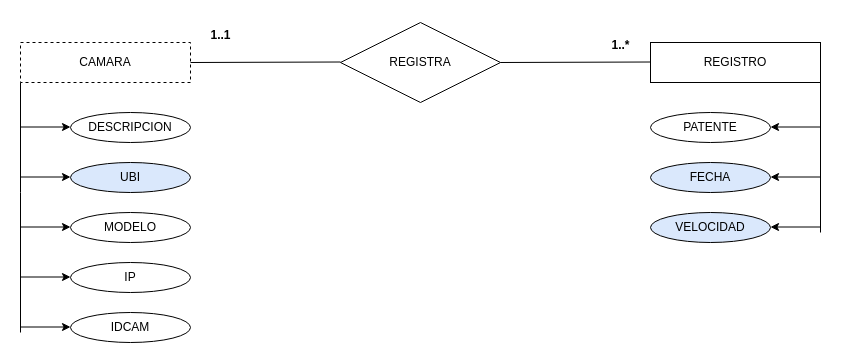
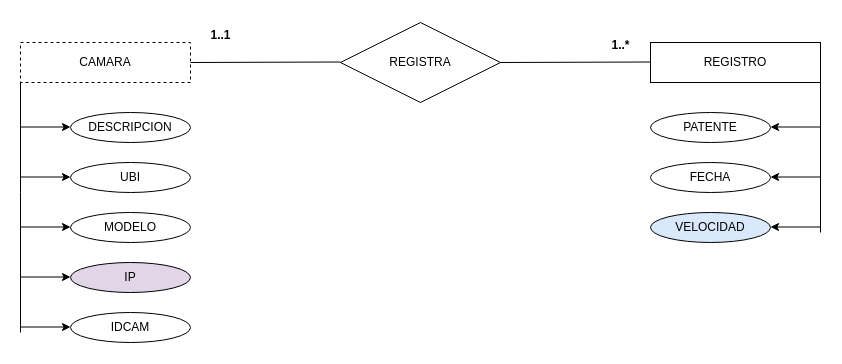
  <mxCell id="0" />
  <mxCell id="1" parent="0" />
  <mxCell id="2" value="REGISTRA" style="rhombus;whiteSpace=wrap;html=1;" vertex="1" parent="1"><mxGeometry x="340" y="22" width="160" height="80" as="geometry" /></mxCell>
  <mxCell id="3" value="CAMARA" style="rounded=0;whiteSpace=wrap;html=1;dashed=1;" vertex="1" parent="1"><mxGeometry x="20" y="42" width="170" height="40" as="geometry" /></mxCell>
  <mxCell id="4" value="REGISTRO" style="rounded=0;whiteSpace=wrap;html=1;" vertex="1" parent="1"><mxGeometry x="650" y="42" width="170" height="40" as="geometry" /></mxCell>
  <mxCell id="5" value="DESCRIPCION" style="ellipse;whiteSpace=wrap;html=1;" vertex="1" parent="1"><mxGeometry x="70" y="112" width="120" height="30" as="geometry" /></mxCell>
- <mxCell id="6" value="UBI" style="ellipse;whiteSpace=wrap;html=1;fillColor=#dae8fc;" vertex="1" parent="1"><mxGeometry x="70" y="162" width="120" height="30" as="geometry" /></mxCell>
- <mxCell id="7" value="IP" style="ellipse;whiteSpace=wrap;html=1;" vertex="1" parent="1"><mxGeometry x="70" y="262" width="120" height="30" as="geometry" /></mxCell>
+ <mxCell id="6" value="UBI" style="ellipse;whiteSpace=wrap;html=1;" vertex="1" parent="1"><mxGeometry x="70" y="162" width="120" height="30" as="geometry" /></mxCell>
+ <mxCell id="7" value="IP" style="ellipse;whiteSpace=wrap;html=1;fillColor=#e1d5e7;" vertex="1" parent="1"><mxGeometry x="70" y="262" width="120" height="30" as="geometry" /></mxCell>
  <mxCell id="8" value="MODELO" style="ellipse;whiteSpace=wrap;html=1;" vertex="1" parent="1"><mxGeometry x="70" y="212" width="120" height="30" as="geometry" /></mxCell>
  <mxCell id="9" value="IDCAM" style="ellipse;whiteSpace=wrap;html=1;" vertex="1" parent="1"><mxGeometry x="70" y="312" width="120" height="30" as="geometry" /></mxCell>
  <mxCell id="10" value="" style="endArrow=none;html=1;rounded=0;entryX=0;entryY=1;entryDx=0;entryDy=0;" edge="1" parent="1" target="3"><mxGeometry width="50" height="50" relative="1" as="geometry"><mxPoint x="20" y="332" as="sourcePoint" /><mxPoint x="450" y="282" as="targetPoint" /><Array as="points"><mxPoint x="20" y="192" /></Array></mxGeometry></mxCell>
  <mxCell id="11" value="" style="endArrow=classic;html=1;rounded=0;" edge="1" parent="1"><mxGeometry width="50" height="50" relative="1" as="geometry"><mxPoint x="20" y="126.5" as="sourcePoint" /><mxPoint x="70" y="126.5" as="targetPoint" /></mxGeometry></mxCell>
  <mxCell id="12" value="" style="endArrow=classic;html=1;rounded=0;" edge="1" parent="1"><mxGeometry width="50" height="50" relative="1" as="geometry"><mxPoint x="20" y="176.5" as="sourcePoint" /><mxPoint x="70" y="176.5" as="targetPoint" /></mxGeometry></mxCell>
  <mxCell id="13" value="" style="endArrow=classic;html=1;rounded=0;" edge="1" parent="1"><mxGeometry width="50" height="50" relative="1" as="geometry"><mxPoint x="20" y="226.5" as="sourcePoint" /><mxPoint x="70" y="226.5" as="targetPoint" /></mxGeometry></mxCell>
  <mxCell id="14" value="" style="endArrow=classic;html=1;rounded=0;" edge="1" parent="1"><mxGeometry width="50" height="50" relative="1" as="geometry"><mxPoint x="20" y="276.5" as="sourcePoint" /><mxPoint x="70" y="276.5" as="targetPoint" /></mxGeometry></mxCell>
  <mxCell id="15" value="" style="endArrow=classic;html=1;rounded=0;" edge="1" parent="1"><mxGeometry width="50" height="50" relative="1" as="geometry"><mxPoint x="20" y="326.5" as="sourcePoint" /><mxPoint x="70" y="326.5" as="targetPoint" /></mxGeometry></mxCell>
  <mxCell id="16" value="" style="endArrow=none;html=1;rounded=0;exitX=1;exitY=0.5;exitDx=0;exitDy=0;" edge="1" parent="1" source="3"><mxGeometry width="50" height="50" relative="1" as="geometry"><mxPoint x="290" y="61.5" as="sourcePoint" /><mxPoint x="340" y="61.5" as="targetPoint" /></mxGeometry></mxCell>
  <mxCell id="17" value="" style="endArrow=none;html=1;rounded=0;exitX=1;exitY=0.5;exitDx=0;exitDy=0;" edge="1" parent="1"><mxGeometry width="50" height="50" relative="1" as="geometry"><mxPoint x="500" y="62" as="sourcePoint" /><mxPoint x="650" y="61.5" as="targetPoint" /></mxGeometry></mxCell>
  <mxCell id="18" value="PATENTE" style="ellipse;whiteSpace=wrap;html=1;" vertex="1" parent="1"><mxGeometry x="650" y="112" width="120" height="30" as="geometry" /></mxCell>
- <mxCell id="19" value="FECHA" style="ellipse;whiteSpace=wrap;html=1;fillColor=#dae8fc;" vertex="1" parent="1"><mxGeometry x="650" y="162" width="120" height="30" as="geometry" /></mxCell>
+ <mxCell id="19" value="FECHA" style="ellipse;whiteSpace=wrap;html=1;" vertex="1" parent="1"><mxGeometry x="650" y="162" width="120" height="30" as="geometry" /></mxCell>
  <mxCell id="20" value="VELOCIDAD" style="ellipse;whiteSpace=wrap;html=1;fillColor=#dae8fc;" vertex="1" parent="1"><mxGeometry x="650" y="212" width="120" height="30" as="geometry" /></mxCell>
  <mxCell id="21" value="" style="endArrow=none;html=1;rounded=0;entryX=1;entryY=1;entryDx=0;entryDy=0;" edge="1" parent="1" target="4"><mxGeometry width="50" height="50" relative="1" as="geometry"><mxPoint x="820" y="232" as="sourcePoint" /><mxPoint x="820" y="132" as="targetPoint" /></mxGeometry></mxCell>
  <mxCell id="22" value="" style="endArrow=classic;html=1;rounded=0;" edge="1" parent="1"><mxGeometry width="50" height="50" relative="1" as="geometry"><mxPoint x="820" y="226.5" as="sourcePoint" /><mxPoint x="770" y="226.5" as="targetPoint" /></mxGeometry></mxCell>
  <mxCell id="23" value="" style="endArrow=classic;html=1;rounded=0;" edge="1" parent="1"><mxGeometry width="50" height="50" relative="1" as="geometry"><mxPoint x="820" y="176.5" as="sourcePoint" /><mxPoint x="770" y="176.5" as="targetPoint" /></mxGeometry></mxCell>
  <mxCell id="24" value="" style="endArrow=classic;html=1;rounded=0;" edge="1" parent="1"><mxGeometry width="50" height="50" relative="1" as="geometry"><mxPoint x="820" y="126.5" as="sourcePoint" /><mxPoint x="770" y="126.5" as="targetPoint" /></mxGeometry></mxCell>
  <mxCell id="25" value="&lt;b&gt;1..1&lt;/b&gt;" style="text;html=1;align=center;verticalAlign=middle;resizable=0;points=[];autosize=1;strokeColor=none;fillColor=none;" vertex="1" parent="1"><mxGeometry x="200" y="20" width="40" height="30" as="geometry" /></mxCell>
  <mxCell id="26" value="&lt;b&gt;1..*&lt;/b&gt;" style="text;html=1;align=center;verticalAlign=middle;resizable=0;points=[];autosize=1;strokeColor=none;fillColor=none;" vertex="1" parent="1"><mxGeometry x="600" y="30" width="40" height="30" as="geometry" /></mxCell>
